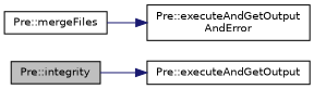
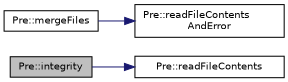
  digraph {
    rankdir=LR
    node [color=black fillcolor=white fontname=Helvetica fontsize=10 shape=record style=filled]
    edge [color=midnightblue fontname=Helvetica fontsize=10 labelfontname=Helvetica labelfontsize=10 style=solid]
    n1 [fillcolor=grey75 fontcolor=black height=0.2 label="Pre::integrity" width=0.4]
-   n2 [height=0.2 label="Pre::executeAndGetOutput" width=0.4]
+   n2 [height=0.2 label="Pre::readFileContents" width=0.4]
    n3 [height=0.2 label="Pre::mergeFiles" width=0.4]
-   n4 [height=0.2 label="Pre::executeAndGetOutput\lAndError" width=0.4]
+   n4 [height=0.2 label="Pre::readFileContents\lAndError" width=0.4]
    n1 -> n2
    n3 -> n4
  }
